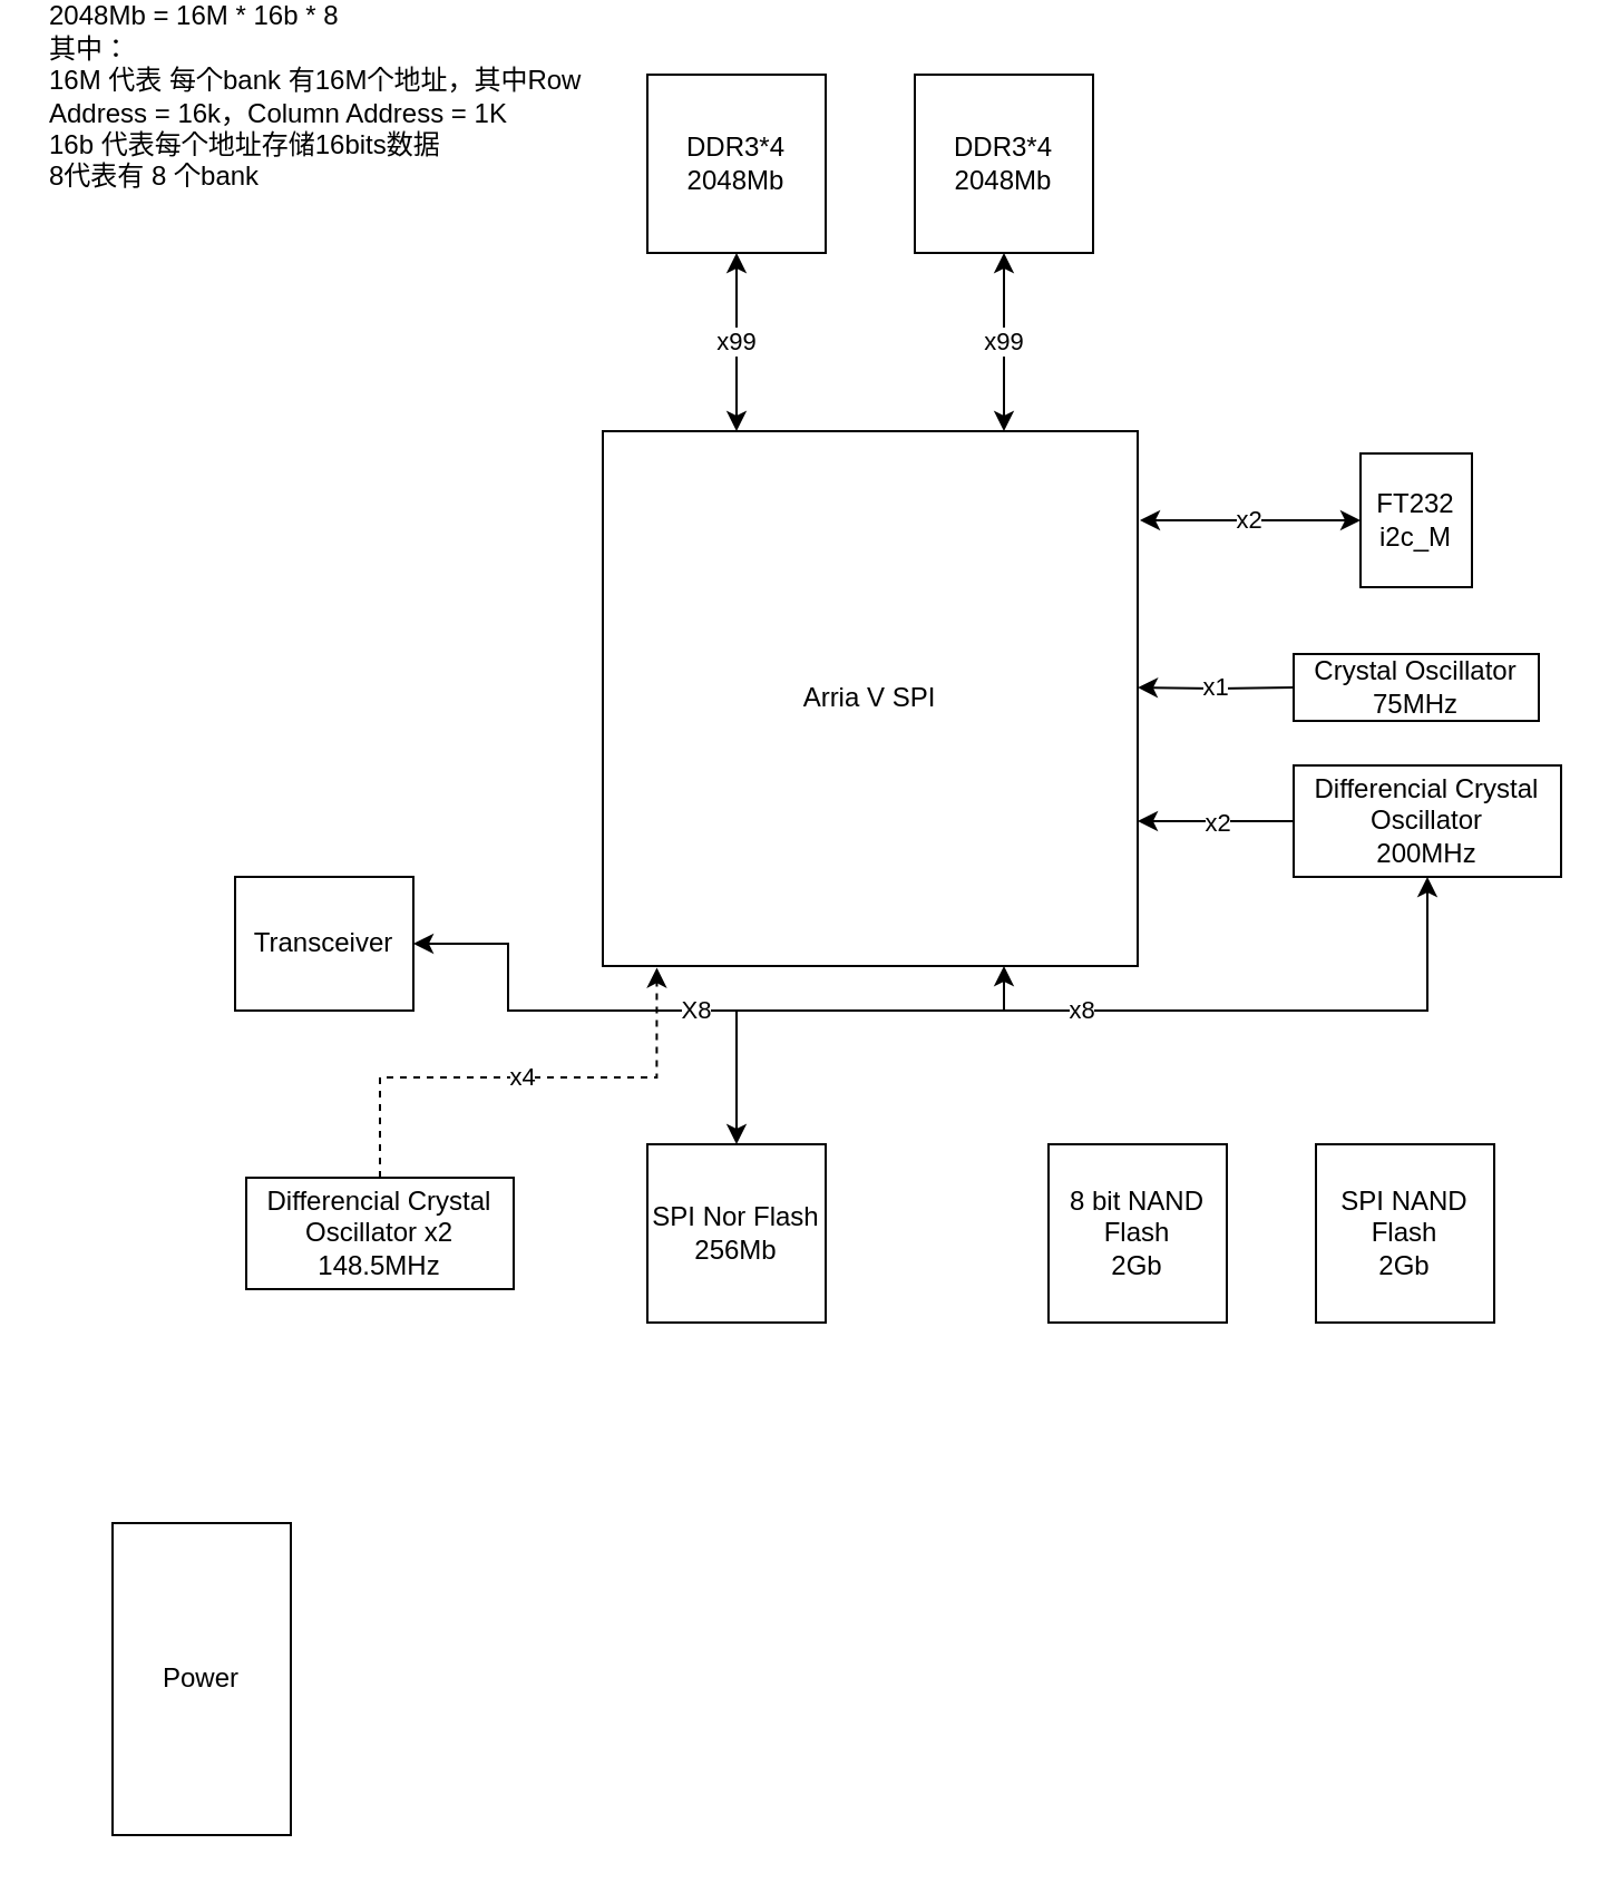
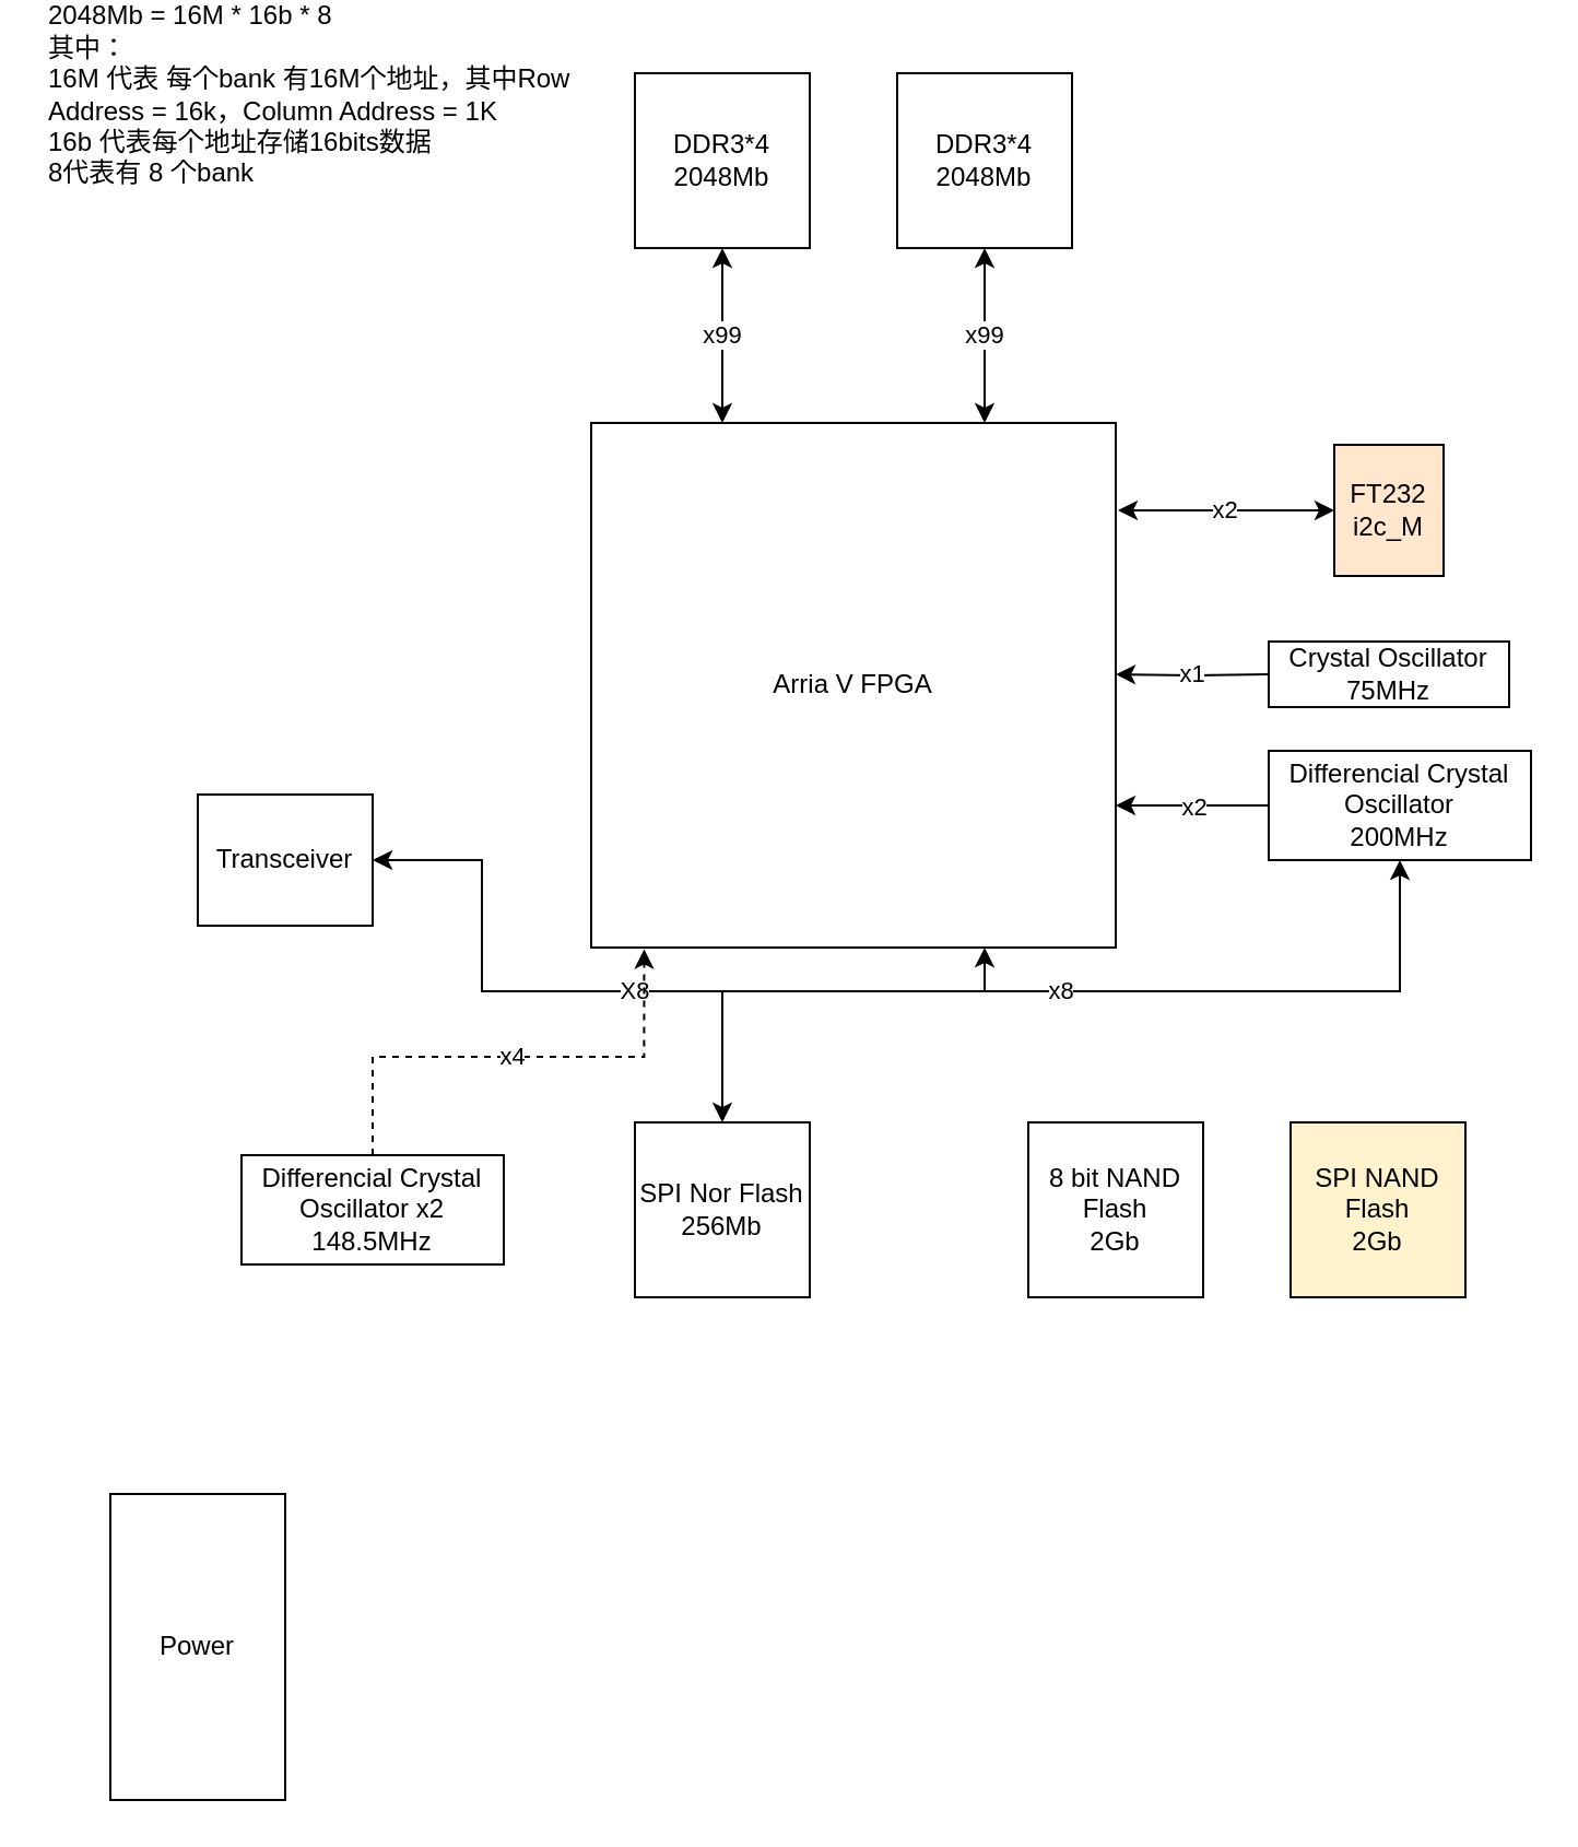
  <mxCell id="0" />
  <mxCell id="1" parent="0" />
  <mxCell id="2" value="x99" style="edgeStyle=orthogonalEdgeStyle;rounded=0;orthogonalLoop=1;jettySize=auto;html=1;exitX=0.25;exitY=0;exitDx=0;exitDy=0;entryX=0.5;entryY=1;entryDx=0;entryDy=0;startArrow=classic;startFill=1;" parent="1" source="5" target="8" edge="1"><mxGeometry relative="1" as="geometry"><Array as="points" /></mxGeometry></mxCell>
  <mxCell id="3" value="x1" style="edgeStyle=orthogonalEdgeStyle;rounded=0;orthogonalLoop=1;jettySize=auto;html=1;entryX=0;entryY=0.5;entryDx=0;entryDy=0;startArrow=classic;startFill=1;endArrow=none;endFill=0;" parent="1" target="9" edge="1"><mxGeometry relative="1" as="geometry"><mxPoint x="510" y="295" as="sourcePoint" /><Array as="points" /></mxGeometry></mxCell>
  <mxCell id="4" value="X8" style="edgeStyle=orthogonalEdgeStyle;rounded=0;orthogonalLoop=1;jettySize=auto;html=1;exitX=0.75;exitY=1;exitDx=0;exitDy=0;startArrow=classic;startFill=1;endArrow=classic;endFill=1;" parent="1" source="5" target="22" edge="1"><mxGeometry relative="1" as="geometry" /></mxCell>
- <mxCell id="5" value="Arria V SPI" style="whiteSpace=wrap;html=1;aspect=fixed;" parent="1" vertex="1"><mxGeometry x="270" y="180" width="240" height="240" as="geometry" /></mxCell>
+ <mxCell id="5" value="Arria V FPGA" style="whiteSpace=wrap;html=1;aspect=fixed;" parent="1" vertex="1"><mxGeometry x="270" y="180" width="240" height="240" as="geometry" /></mxCell>
  <mxCell id="6" value="Power" style="rounded=0;whiteSpace=wrap;html=1;rotation=0;" parent="1" vertex="1"><mxGeometry x="50" y="670" width="80" height="140" as="geometry" /></mxCell>
- <mxCell id="7" value="SPI NAND Flash&lt;br&gt;2Gb" style="rounded=0;whiteSpace=wrap;html=1;rotation=0;" parent="1" vertex="1"><mxGeometry x="590" y="500" width="80" height="80" as="geometry" /></mxCell>
+ <mxCell id="7" value="SPI NAND Flash&lt;br&gt;2Gb" style="rounded=0;whiteSpace=wrap;html=1;rotation=0;fillColor=#fff2cc;" parent="1" vertex="1"><mxGeometry x="590" y="500" width="80" height="80" as="geometry" /></mxCell>
  <mxCell id="8" value="DDR3*4&lt;br&gt;2048Mb" style="rounded=0;whiteSpace=wrap;html=1;rotation=0;" parent="1" vertex="1"><mxGeometry x="290" y="20" width="80" height="80" as="geometry" /></mxCell>
  <mxCell id="9" value="Crystal Oscillator&lt;br&gt;75MHz" style="rounded=0;whiteSpace=wrap;html=1;rotation=0;" parent="1" vertex="1"><mxGeometry x="580" y="280" width="110" height="30" as="geometry" /></mxCell>
  <mxCell id="10" value="2048Mb = 16M * 16b * 8&lt;br&gt;其中：&lt;br&gt;16M 代表 每个bank 有16M个地址，其中Row Address = 16k，Column Address = 1K&lt;br&gt;16b 代表每个地址存储16bits数据&lt;br&gt;8代表有 8 个bank" style="text;html=1;strokeColor=none;fillColor=none;align=left;verticalAlign=middle;whiteSpace=wrap;rounded=0;" parent="1" vertex="1"><mxGeometry x="20" y="20" width="270" height="20" as="geometry" /></mxCell>
  <mxCell id="11" value="x2" style="edgeStyle=orthogonalEdgeStyle;rounded=0;orthogonalLoop=1;jettySize=auto;html=1;exitX=0;exitY=0.5;exitDx=0;exitDy=0;startArrow=classic;startFill=1;" parent="1" source="12" edge="1"><mxGeometry relative="1" as="geometry"><mxPoint x="511" y="220" as="targetPoint" /><Array as="points"><mxPoint x="511" y="220" /></Array></mxGeometry></mxCell>
- <mxCell id="12" value="FT232&lt;br&gt;i2c_M" style="rounded=0;whiteSpace=wrap;html=1;rotation=0;" parent="1" vertex="1"><mxGeometry x="610" y="190" width="50" height="60" as="geometry" /></mxCell>
+ <mxCell id="12" value="FT232&lt;br&gt;i2c_M" style="rounded=0;whiteSpace=wrap;html=1;rotation=0;fillColor=#ffe6cc;" parent="1" vertex="1"><mxGeometry x="610" y="190" width="50" height="60" as="geometry" /></mxCell>
  <mxCell id="13" value="x99" style="edgeStyle=orthogonalEdgeStyle;rounded=0;orthogonalLoop=1;jettySize=auto;html=1;exitX=0.5;exitY=1;exitDx=0;exitDy=0;entryX=0.75;entryY=0;entryDx=0;entryDy=0;startArrow=classic;startFill=1;" parent="1" source="14" target="5" edge="1"><mxGeometry relative="1" as="geometry" /></mxCell>
  <mxCell id="14" value="DDR3*4&lt;br&gt;2048Mb" style="rounded=0;whiteSpace=wrap;html=1;rotation=0;" parent="1" vertex="1"><mxGeometry x="410" y="20" width="80" height="80" as="geometry" /></mxCell>
  <mxCell id="15" value="x2" style="edgeStyle=orthogonalEdgeStyle;rounded=0;orthogonalLoop=1;jettySize=auto;html=1;exitX=0;exitY=0.5;exitDx=0;exitDy=0;startArrow=none;startFill=0;endArrow=classic;endFill=1;" parent="1" source="16" edge="1"><mxGeometry relative="1" as="geometry"><mxPoint x="510" y="355" as="targetPoint" /></mxGeometry></mxCell>
  <mxCell id="16" value="Differencial Crystal Oscillator&lt;br&gt;200MHz" style="rounded=0;whiteSpace=wrap;html=1;rotation=0;" parent="1" vertex="1"><mxGeometry x="580" y="330" width="120" height="50" as="geometry" /></mxCell>
  <mxCell id="17" value="8 bit NAND Flash&lt;br&gt;2Gb" style="rounded=0;whiteSpace=wrap;html=1;rotation=0;" parent="1" vertex="1"><mxGeometry x="470" y="500" width="80" height="80" as="geometry" /></mxCell>
  <mxCell id="18" value="x4" style="edgeStyle=orthogonalEdgeStyle;rounded=0;orthogonalLoop=1;jettySize=auto;html=1;exitX=0.5;exitY=0;exitDx=0;exitDy=0;entryX=0.101;entryY=1.003;entryDx=0;entryDy=0;entryPerimeter=0;startArrow=none;startFill=0;endArrow=classic;endFill=1;dashed=1;" parent="1" source="19" target="5" edge="1"><mxGeometry relative="1" as="geometry"><Array as="points"><mxPoint x="170" y="470" /><mxPoint x="294" y="470" /></Array></mxGeometry></mxCell>
  <mxCell id="19" value="Differencial Crystal Oscillator x2&lt;br&gt;148.5MHz" style="rounded=0;whiteSpace=wrap;html=1;rotation=0;" parent="1" vertex="1"><mxGeometry x="110" y="515" width="120" height="50" as="geometry" /></mxCell>
  <mxCell id="20" value="x8" style="edgeStyle=orthogonalEdgeStyle;rounded=0;orthogonalLoop=1;jettySize=auto;html=1;exitX=0.5;exitY=0;exitDx=0;exitDy=0;startArrow=classic;startFill=1;endArrow=classic;endFill=1;" parent="1" source="21" target="16" edge="1"><mxGeometry relative="1" as="geometry" /></mxCell>
  <mxCell id="21" value="SPI Nor Flash&lt;br&gt;256Mb" style="rounded=0;whiteSpace=wrap;html=1;rotation=0;" parent="1" vertex="1"><mxGeometry x="290" y="500" width="80" height="80" as="geometry" /></mxCell>
- <mxCell id="22" value="Transceiver" style="rounded=0;whiteSpace=wrap;html=1;" parent="1" vertex="1"><mxGeometry x="105" y="380" width="80" height="60" as="geometry" /></mxCell>
+ <mxCell id="22" value="Transceiver" style="rounded=0;whiteSpace=wrap;html=1;" parent="1" vertex="1"><mxGeometry x="90" y="350" width="80" height="60" as="geometry" /></mxCell>
